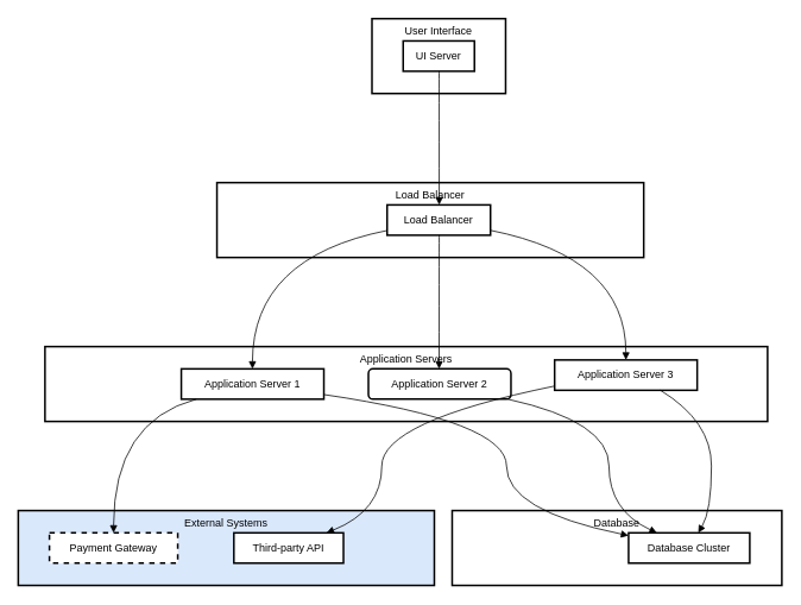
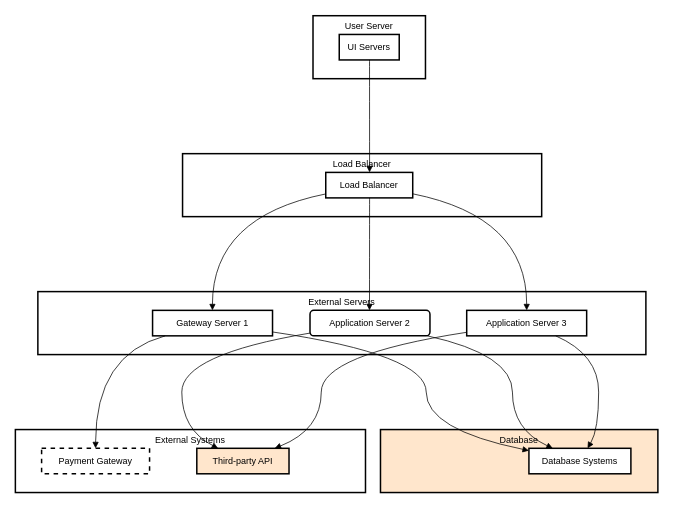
  <mxCell id="0" />
  <mxCell id="1" parent="0" />
- <mxCell id="2" value="External Systems" style="whiteSpace=wrap;strokeWidth=2;verticalAlign=top;fillColor=#dae8fc;" vertex="1" parent="1"><mxGeometry y="572" width="467" height="84" as="geometry" x="20" /></mxCell>
+ <mxCell id="2" value="External Systems" style="whiteSpace=wrap;strokeWidth=2;verticalAlign=top;" vertex="1" parent="1"><mxGeometry y="572" width="467" height="84" as="geometry" x="20" /></mxCell>
  <mxCell id="3" value="Payment Gateway" style="whiteSpace=wrap;strokeWidth=2;dashed=1;" vertex="1" parent="1"><mxGeometry x="55" y="597" width="144" height="34" as="geometry" /></mxCell>
- <mxCell id="4" value="Third-party API" style="whiteSpace=wrap;strokeWidth=2;" vertex="1" parent="1"><mxGeometry x="262" y="597" width="123" height="34" as="geometry" /></mxCell>
- <mxCell id="5" value="Database" style="whiteSpace=wrap;strokeWidth=2;verticalAlign=top;" vertex="1" parent="1"><mxGeometry x="507" y="572" width="370" height="84" as="geometry" /></mxCell>
- <mxCell id="6" value="Database Cluster" style="whiteSpace=wrap;strokeWidth=2;" vertex="1" parent="1"><mxGeometry x="705" y="597" width="136" height="34" as="geometry" /></mxCell>
- <mxCell id="7" value="Application Servers" style="whiteSpace=wrap;strokeWidth=2;verticalAlign=top;" vertex="1" parent="1"><mxGeometry x="50" y="388" width="811" height="84" as="geometry" /></mxCell>
- <mxCell id="8" value="Application Server 1" style="whiteSpace=wrap;strokeWidth=2;" vertex="1" parent="1"><mxGeometry x="203" y="413" width="160" height="34" as="geometry" /></mxCell>
+ <mxCell id="4" value="Third-party API" style="whiteSpace=wrap;strokeWidth=2;fillColor=#ffe6cc;" vertex="1" parent="1"><mxGeometry x="262" y="597" width="123" height="34" as="geometry" /></mxCell>
+ <mxCell id="5" value="Database" style="whiteSpace=wrap;strokeWidth=2;verticalAlign=top;fillColor=#ffe6cc;" vertex="1" parent="1"><mxGeometry x="507" y="572" width="370" height="84" as="geometry" /></mxCell>
+ <mxCell id="6" value="Database Systems" style="whiteSpace=wrap;strokeWidth=2;" vertex="1" parent="1"><mxGeometry x="705" y="597" width="136" height="34" as="geometry" /></mxCell>
+ <mxCell id="7" value="External Servers" style="whiteSpace=wrap;strokeWidth=2;verticalAlign=top;" vertex="1" parent="1"><mxGeometry x="50" y="388" width="811" height="84" as="geometry" /></mxCell>
+ <mxCell id="8" value="Gateway Server 1" style="whiteSpace=wrap;strokeWidth=2;" vertex="1" parent="1"><mxGeometry x="203" y="413" width="160" height="34" as="geometry" /></mxCell>
  <mxCell id="9" value="Application Server 2" style="whiteSpace=wrap;strokeWidth=2;rounded=1;" vertex="1" parent="1"><mxGeometry x="413" y="413" width="160" height="34" as="geometry" /></mxCell>
- <mxCell id="10" value="Application Server 3" style="whiteSpace=wrap;strokeWidth=2;" vertex="1" parent="1"><mxGeometry x="622" y="403" width="160" height="34" as="geometry" /></mxCell>
+ <mxCell id="10" value="Application Server 3" style="whiteSpace=wrap;strokeWidth=2;" vertex="1" parent="1"><mxGeometry x="622" y="413" width="160" height="34" as="geometry" /></mxCell>
  <mxCell id="11" value="Load Balancer" style="whiteSpace=wrap;strokeWidth=2;verticalAlign=top;" vertex="1" parent="1"><mxGeometry x="243" y="204" width="479" height="84" as="geometry" /></mxCell>
  <mxCell id="12" value="Load Balancer" style="whiteSpace=wrap;strokeWidth=2;" vertex="1" parent="1"><mxGeometry x="434" y="229" width="116" height="34" as="geometry" /></mxCell>
- <mxCell id="13" value="User Interface" style="whiteSpace=wrap;strokeWidth=2;verticalAlign=top;" vertex="1" parent="1"><mxGeometry x="417" width="150" height="84" as="geometry" y="20" /></mxCell>
- <mxCell id="14" value="UI Server" style="whiteSpace=wrap;strokeWidth=2;" vertex="1" parent="1"><mxGeometry x="452" y="45" width="80" height="34" as="geometry" /></mxCell>
+ <mxCell id="13" value="User Server" style="whiteSpace=wrap;strokeWidth=2;verticalAlign=top;" vertex="1" parent="1"><mxGeometry x="417" width="150" height="84" as="geometry" y="20" /></mxCell>
+ <mxCell id="14" value="UI Servers" style="whiteSpace=wrap;strokeWidth=2;" vertex="1" parent="1"><mxGeometry x="452" y="45" width="80" height="34" as="geometry" /></mxCell>
  <mxCell id="15" value="" style="curved=1;startArrow=none;endArrow=block;exitX=0.003;exitY=0.842;entryX=0.499;entryY=0;" edge="1" parent="1" source="12" target="8"><mxGeometry relative="1" as="geometry"><Array as="points"><mxPoint x="283" y="288" /></Array></mxGeometry></mxCell>
  <mxCell id="16" value="" style="curved=1;startArrow=none;endArrow=block;exitX=0.504;exitY=1;entryX=0.496;entryY=0;" edge="1" parent="1" source="12" target="9"><mxGeometry relative="1" as="geometry"><Array as="points" /></mxGeometry></mxCell>
  <mxCell id="17" value="" style="curved=1;startArrow=none;endArrow=block;exitX=1.004;exitY=0.842;entryX=0.5;entryY=0;" edge="1" parent="1" source="12" target="10"><mxGeometry relative="1" as="geometry"><Array as="points"><mxPoint x="702" y="288" /></Array></mxGeometry></mxCell>
  <mxCell id="18" value="" style="curved=1;startArrow=none;endArrow=block;exitX=0.998;exitY=0.846;entryX=0.003;entryY=0.091;" edge="1" parent="1" source="8" target="6"><mxGeometry relative="1" as="geometry"><Array as="points"><mxPoint x="568" y="472" /><mxPoint x="568" y="572" /></Array></mxGeometry></mxCell>
  <mxCell id="19" value="" style="curved=1;startArrow=none;endArrow=block;exitX=0.978;exitY=1;entryX=0.234;entryY=0;" edge="1" parent="1" source="9" target="6"><mxGeometry relative="1" as="geometry"><Array as="points"><mxPoint x="683" y="472" /><mxPoint x="683" y="572" /></Array></mxGeometry></mxCell>
  <mxCell id="20" value="" style="curved=1;startArrow=none;endArrow=block;exitX=0.742;exitY=1;entryX=0.575;entryY=0;" edge="1" parent="1" source="10" target="6"><mxGeometry relative="1" as="geometry"><Array as="points"><mxPoint x="798" y="472" /><mxPoint x="798" y="572" /></Array></mxGeometry></mxCell>
  <mxCell id="21" value="" style="curved=1;startArrow=none;endArrow=block;exitX=0.105;exitY=1;entryX=0.5;entryY=0;" edge="1" parent="1" source="8" target="3"><mxGeometry relative="1" as="geometry"><Array as="points"><mxPoint x="127" y="472" /></Array></mxGeometry></mxCell>
+ <mxCell id="22" value="" style="curved=1;startArrow=none;endArrow=block;exitX=-0.002;exitY=0.893;entryX=0.231;entryY=0;" edge="1" parent="1" source="9" target="4"><mxGeometry relative="1" as="geometry"><Array as="points"><mxPoint x="242" y="472" /><mxPoint x="242" y="572" /></Array></mxGeometry></mxCell>
  <mxCell id="23" value="" style="curved=1;startArrow=none;endArrow=block;exitX=0.001;exitY=0.86;entryX=0.845;entryY=0;" edge="1" parent="1" source="10" target="4"><mxGeometry relative="1" as="geometry"><Array as="points"><mxPoint x="428" y="472" /><mxPoint x="428" y="572" /></Array></mxGeometry></mxCell>
  <mxCell id="24" value="" style="curved=1;startArrow=none;endArrow=block;exitX=0.505;exitY=1;entryX=0.504;entryY=0;" edge="1" parent="1" source="14" target="12"><mxGeometry relative="1" as="geometry"><Array as="points" /></mxGeometry></mxCell>
